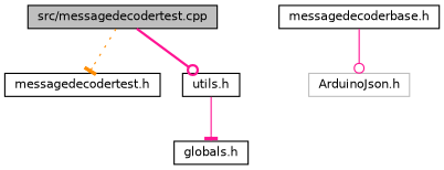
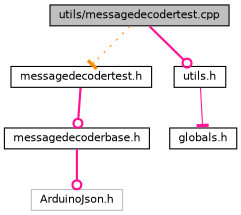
  digraph {
    node [color=black fillcolor=white fontname=Helvetica fontsize=10 shape=record style=filled]
    edge [arrowhead=odot color=deeppink fontname=Helvetica fontsize=10 labelfontname=Helvetica labelfontsize=10 style=bold]
-   n1 [fillcolor=grey75 fontcolor=black height=0.2 label="src/messagedecodertest.cpp" width=0.4]
+   n1 [fillcolor=grey75 fontcolor=black height=0.2 label="utils/messagedecodertest.cpp" width=0.4]
    n2 [height=0.2 label="messagedecodertest.h" width=0.4]
    n3 [height=0.2 label="utils.h" width=0.4]
    n4 [height=0.2 label="messagedecoderbase.h" width=0.4]
    n5 [height=0.2 label="globals.h" width=0.4]
    n6 [color=grey75 height=0.2 label="ArduinoJson.h" width=0.4]
    n1 -> n2 [arrowhead=tee color=darkorange style=dotted]
    n1 -> n3
+   n2 -> n4
    n3 -> n5 [arrowhead=tee style=solid]
-   n4 -> n6 [style=solid]
+   n4 -> n6
  }
